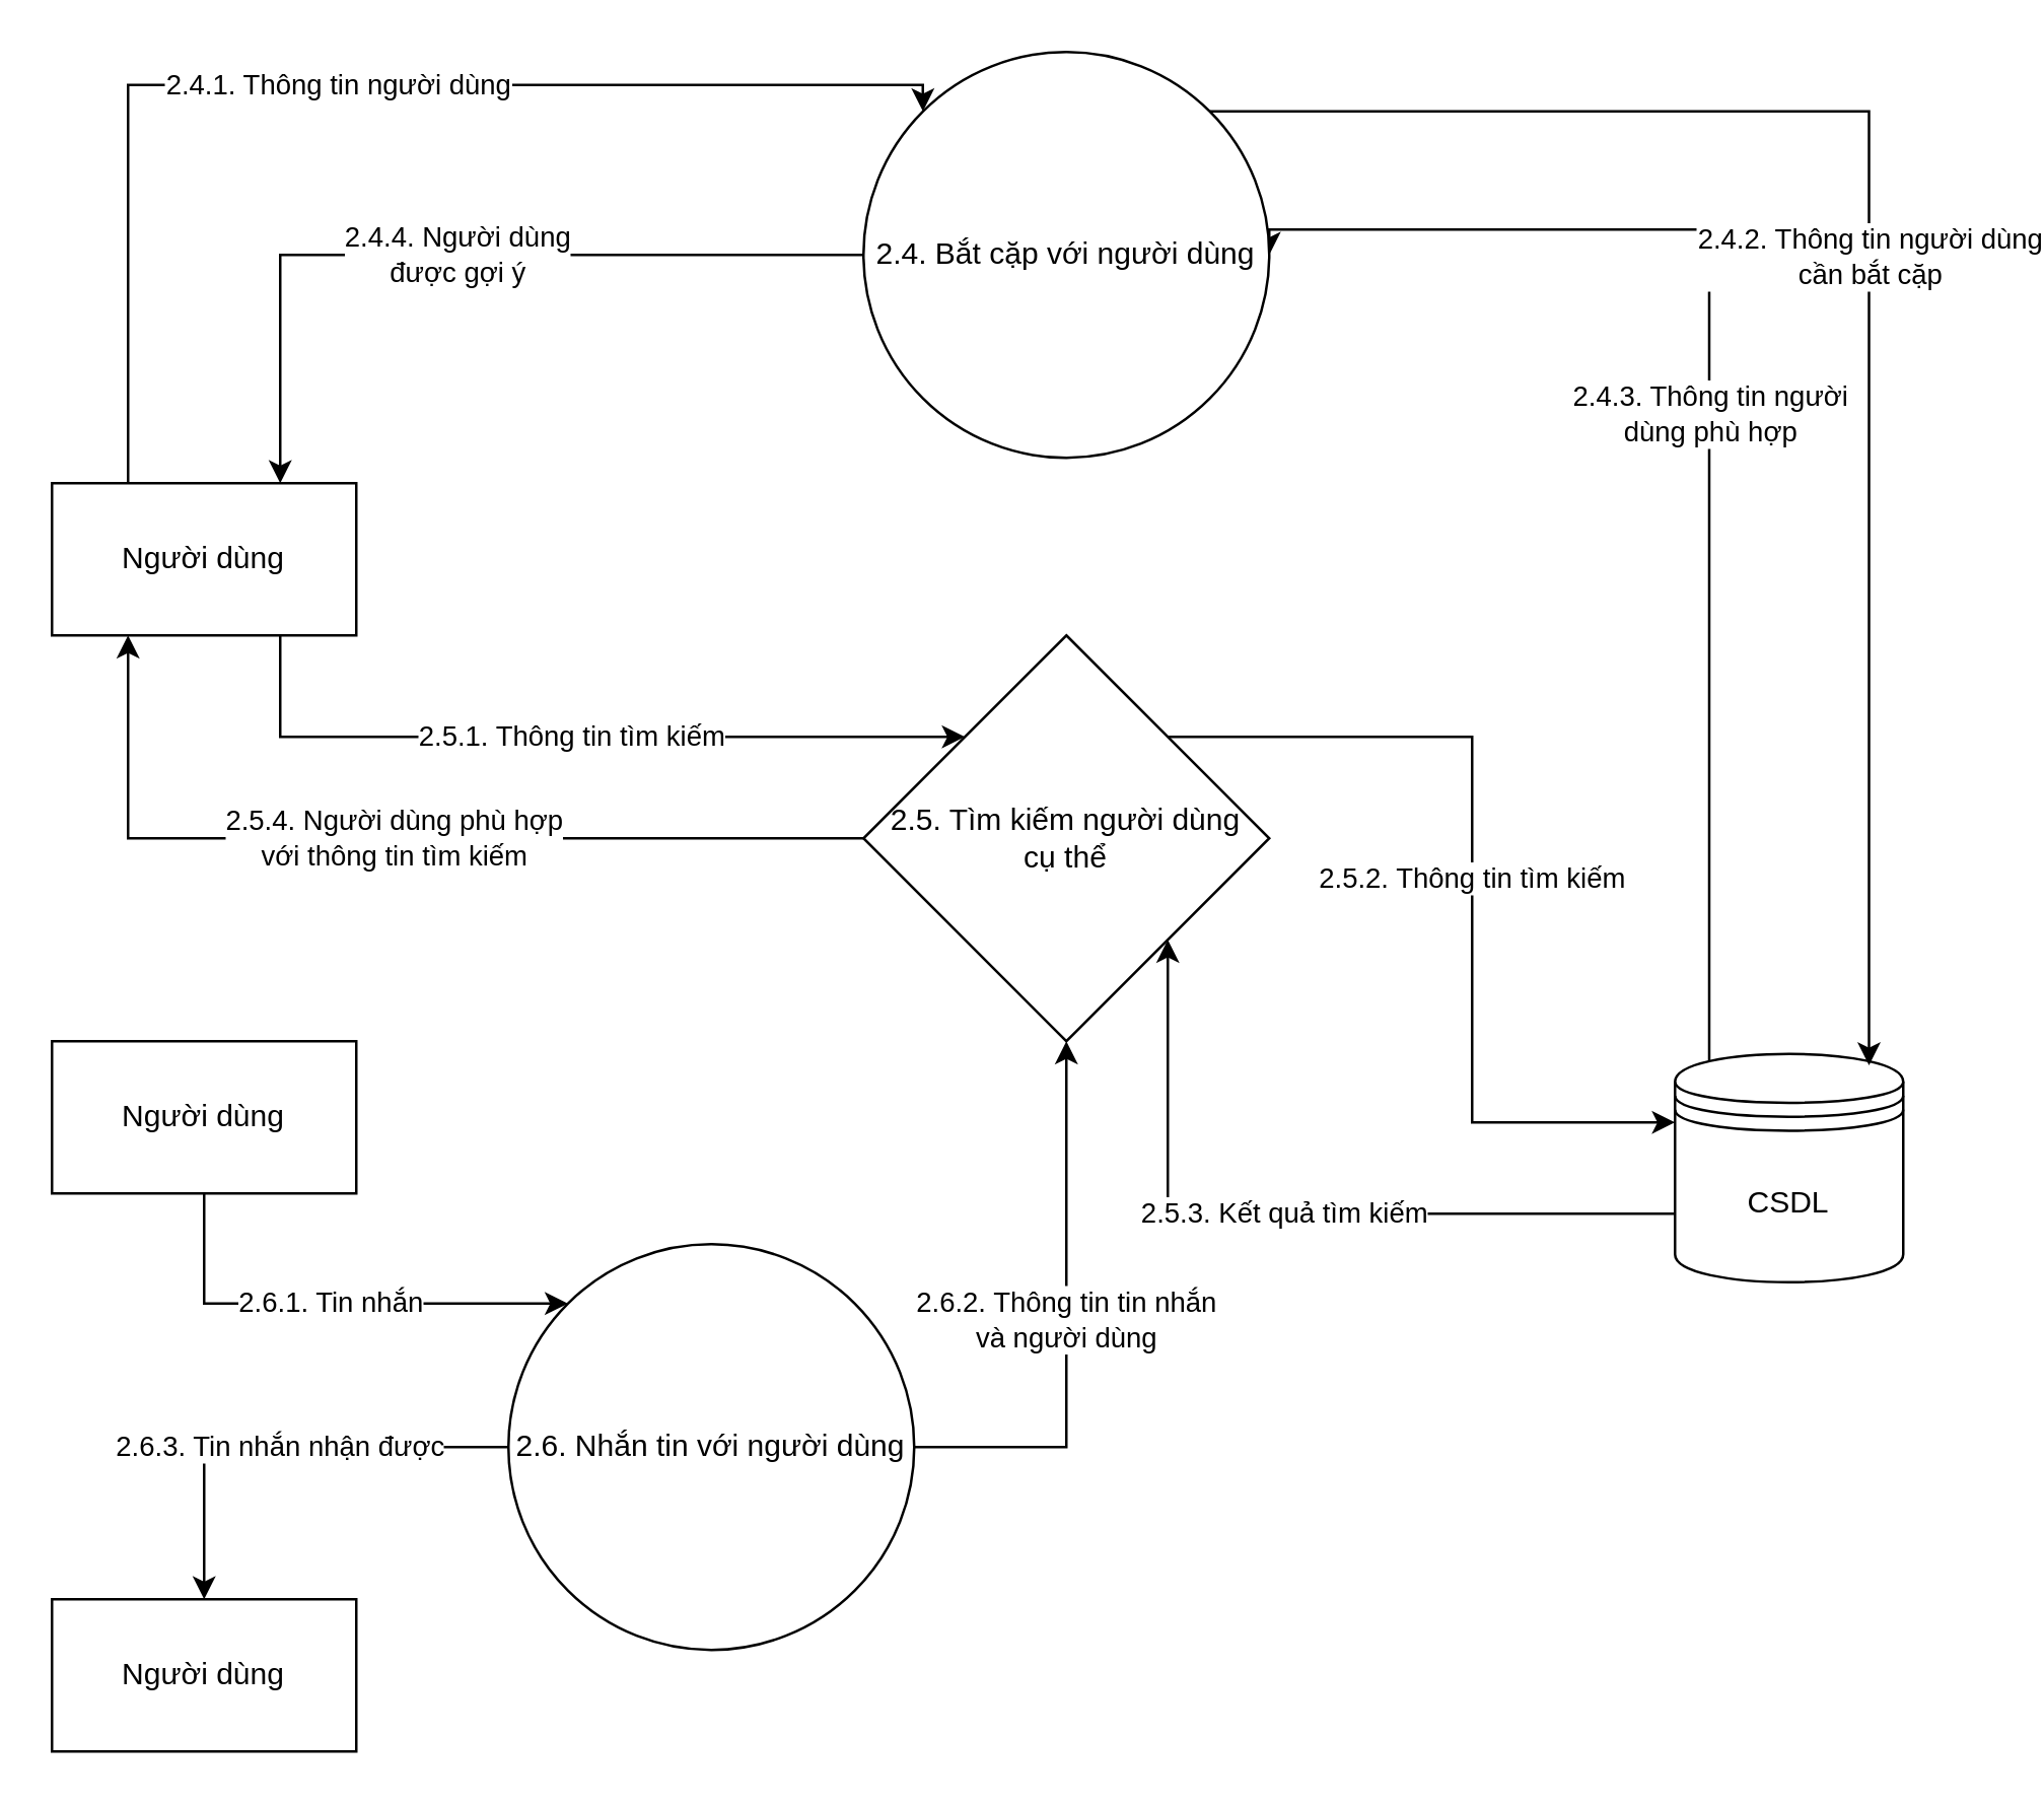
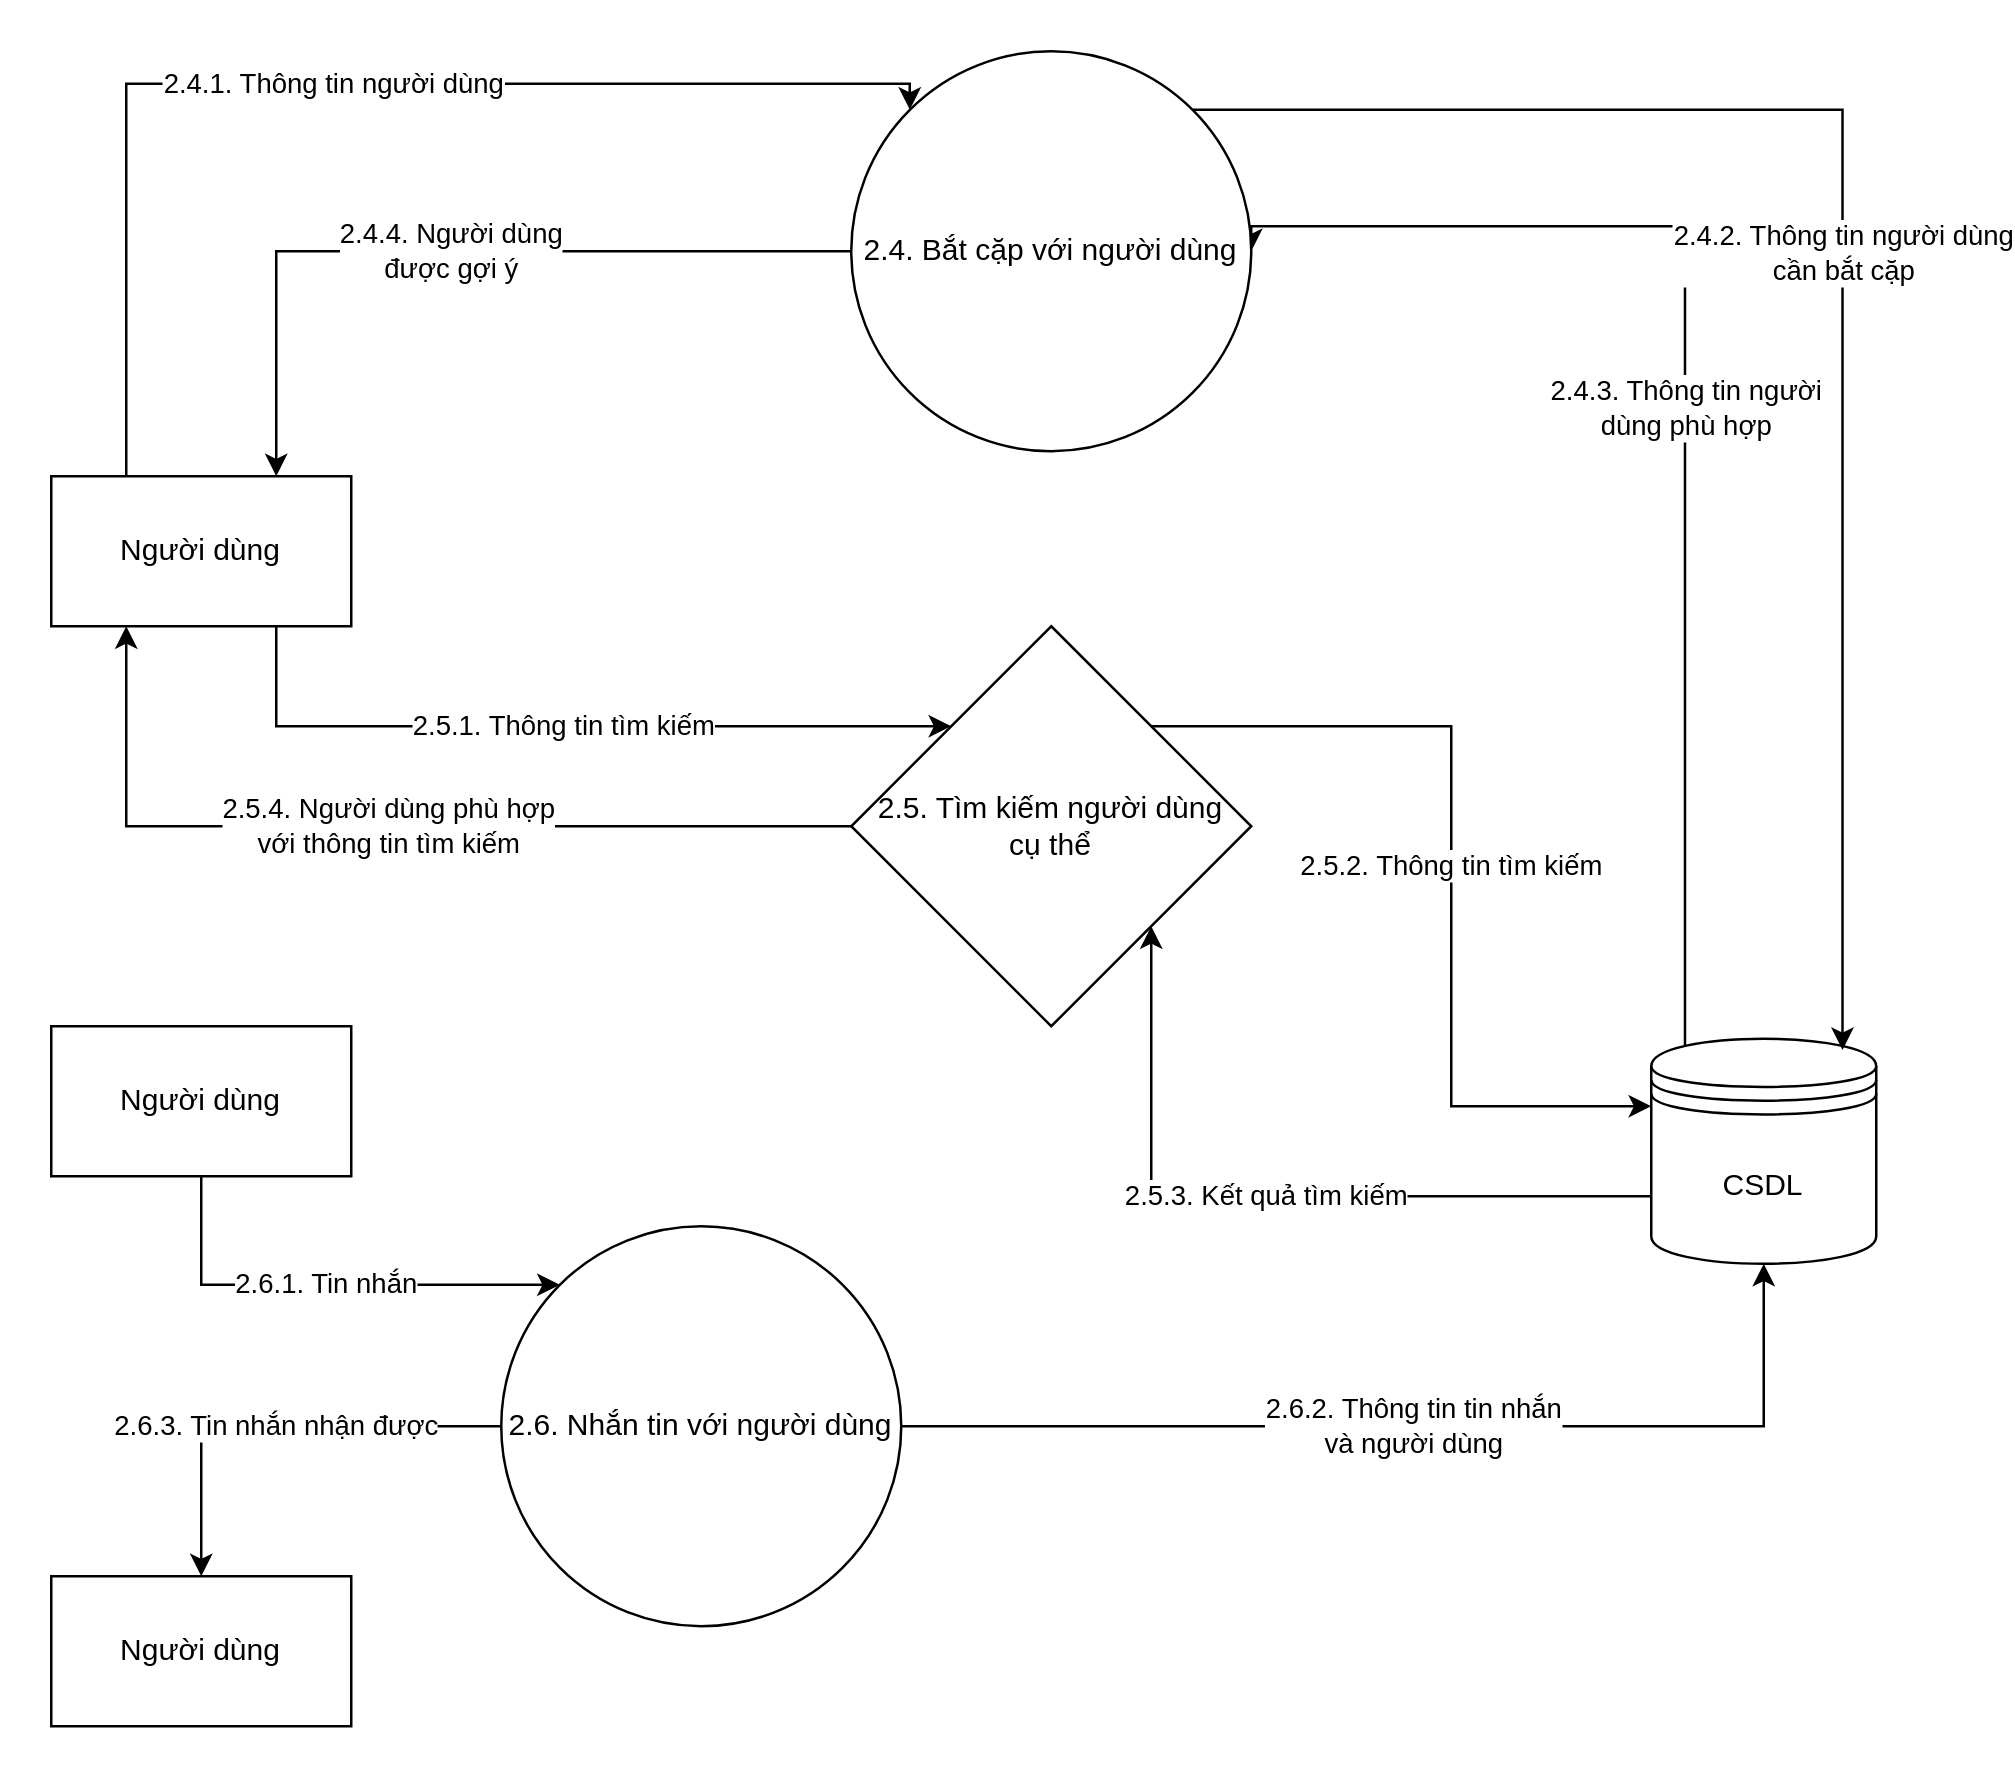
  <mxCell id="0" />
  <mxCell id="1" parent="0" />
  <mxCell id="2" value="2.4.1. Thông tin người dùng" style="edgeStyle=orthogonalEdgeStyle;rounded=0;orthogonalLoop=1;jettySize=auto;html=1;exitX=0.25;exitY=0;exitDx=0;exitDy=0;entryX=0;entryY=0;entryDx=0;entryDy=0;" parent="1" source="4" target="13" edge="1"><mxGeometry relative="1" as="geometry"><Array as="points"><mxPoint x="50" y="33" /></Array></mxGeometry></mxCell>
  <mxCell id="3" value="2.5.1. Thông tin tìm kiếm" style="edgeStyle=orthogonalEdgeStyle;rounded=0;orthogonalLoop=1;jettySize=auto;html=1;exitX=0.75;exitY=1;exitDx=0;exitDy=0;entryX=0;entryY=0;entryDx=0;entryDy=0;" parent="1" source="4" target="10" edge="1"><mxGeometry relative="1" as="geometry" /></mxCell>
  <mxCell id="4" value="Người dùng" style="rounded=0;whiteSpace=wrap;html=1;" parent="1" vertex="1"><mxGeometry x="20" y="190" width="120" height="60" as="geometry" /></mxCell>
  <mxCell id="5" value="2.4.3. Thông tin người&lt;br&gt;dùng phù hợp" style="edgeStyle=orthogonalEdgeStyle;rounded=0;orthogonalLoop=1;jettySize=auto;html=1;exitX=0.15;exitY=0.05;exitDx=0;exitDy=0;exitPerimeter=0;entryX=1;entryY=0.5;entryDx=0;entryDy=0;" parent="1" source="7" target="13" edge="1"><mxGeometry relative="1" as="geometry"><Array as="points"><mxPoint x="674" y="90" /></Array></mxGeometry></mxCell>
  <mxCell id="6" value="2.5.3. Kết quả tìm kiếm" style="edgeStyle=orthogonalEdgeStyle;rounded=0;orthogonalLoop=1;jettySize=auto;html=1;exitX=0;exitY=0.7;exitDx=0;exitDy=0;entryX=1;entryY=1;entryDx=0;entryDy=0;" parent="1" source="7" target="10" edge="1"><mxGeometry relative="1" as="geometry" /></mxCell>
  <mxCell id="7" value="CSDL" style="shape=datastore;whiteSpace=wrap;html=1;" parent="1" vertex="1"><mxGeometry x="660" y="415" width="90" height="90" as="geometry" /></mxCell>
  <mxCell id="8" value="2.5.2. Thông tin tìm kiếm" style="edgeStyle=orthogonalEdgeStyle;rounded=0;orthogonalLoop=1;jettySize=auto;html=1;exitX=1;exitY=0;exitDx=0;exitDy=0;entryX=0;entryY=0.3;entryDx=0;entryDy=0;" parent="1" source="10" target="7" edge="1"><mxGeometry relative="1" as="geometry" /></mxCell>
  <mxCell id="9" value="2.5.4. Người dùng phù hợp&lt;br&gt;với thông tin tìm kiếm" style="edgeStyle=orthogonalEdgeStyle;rounded=0;orthogonalLoop=1;jettySize=auto;html=1;exitX=0;exitY=0.5;exitDx=0;exitDy=0;entryX=0.25;entryY=1;entryDx=0;entryDy=0;" parent="1" source="10" target="4" edge="1"><mxGeometry relative="1" as="geometry" /></mxCell>
  <mxCell id="10" value="2.5. Tìm kiếm người dùng&lt;br&gt;cụ thể" style="rhombus;whiteSpace=wrap;html=1;aspect=fixed;" parent="1" vertex="1"><mxGeometry x="340" y="250" width="160" height="160" as="geometry" /></mxCell>
  <mxCell id="11" value="2.4.2. Thông tin người dùng&lt;br&gt;cần bắt cặp" style="edgeStyle=orthogonalEdgeStyle;rounded=0;orthogonalLoop=1;jettySize=auto;html=1;exitX=1;exitY=0;exitDx=0;exitDy=0;entryX=0.85;entryY=0.05;entryDx=0;entryDy=0;entryPerimeter=0;" parent="1" source="13" target="7" edge="1"><mxGeometry relative="1" as="geometry" /></mxCell>
  <mxCell id="12" value="2.4.4. Người dùng&lt;br&gt;được gợi ý" style="edgeStyle=orthogonalEdgeStyle;rounded=0;orthogonalLoop=1;jettySize=auto;html=1;exitX=0;exitY=0.5;exitDx=0;exitDy=0;entryX=0.75;entryY=0;entryDx=0;entryDy=0;" parent="1" source="13" target="4" edge="1"><mxGeometry relative="1" as="geometry" /></mxCell>
  <mxCell id="13" value="2.4. Bắt cặp với người dùng" style="ellipse;whiteSpace=wrap;html=1;aspect=fixed;" parent="1" vertex="1"><mxGeometry x="340" y="20" width="160" height="160" as="geometry" /></mxCell>
- <mxCell id="14" value="2.6.2. Thông tin tin nhắn&lt;br&gt;và người dùng" style="edgeStyle=orthogonalEdgeStyle;rounded=0;orthogonalLoop=1;jettySize=auto;html=1;exitX=1;exitY=0.5;exitDx=0;exitDy=0;" parent="1" source="16" target="10" edge="1"><mxGeometry relative="1" as="geometry" /></mxCell>
+ <mxCell id="14" value="2.6.2. Thông tin tin nhắn&lt;br&gt;và người dùng" style="edgeStyle=orthogonalEdgeStyle;rounded=0;orthogonalLoop=1;jettySize=auto;html=1;exitX=1;exitY=0.5;exitDx=0;exitDy=0;entryX=0.5;entryY=1;entryDx=0;entryDy=0;" parent="1" source="16" target="7" edge="1"><mxGeometry relative="1" as="geometry" /></mxCell>
  <mxCell id="15" value="2.6.3. Tin nhắn nhận được" style="edgeStyle=orthogonalEdgeStyle;rounded=0;orthogonalLoop=1;jettySize=auto;html=1;exitX=0;exitY=0.5;exitDx=0;exitDy=0;entryX=0.5;entryY=0;entryDx=0;entryDy=0;" edge="1" parent="1" source="16" target="19"><mxGeometry relative="1" as="geometry" /></mxCell>
  <mxCell id="16" value="2.6. Nhắn tin với người dùng" style="ellipse;whiteSpace=wrap;html=1;aspect=fixed;" parent="1" vertex="1"><mxGeometry x="200" y="490" width="160" height="160" as="geometry" /></mxCell>
  <mxCell id="17" value="2.6.1. Tin nhắn" style="edgeStyle=orthogonalEdgeStyle;rounded=0;orthogonalLoop=1;jettySize=auto;html=1;exitX=0.5;exitY=1;exitDx=0;exitDy=0;entryX=0;entryY=0;entryDx=0;entryDy=0;" parent="1" source="18" target="16" edge="1"><mxGeometry relative="1" as="geometry"><Array as="points"><mxPoint x="80" y="513" /></Array></mxGeometry></mxCell>
  <mxCell id="18" value="Người dùng" style="rounded=0;whiteSpace=wrap;html=1;" parent="1" vertex="1"><mxGeometry x="20" y="410" width="120" height="60" as="geometry" /></mxCell>
  <mxCell id="19" value="Người dùng" style="rounded=0;whiteSpace=wrap;html=1;" vertex="1" parent="1"><mxGeometry x="20" y="630" width="120" height="60" as="geometry" /></mxCell>
